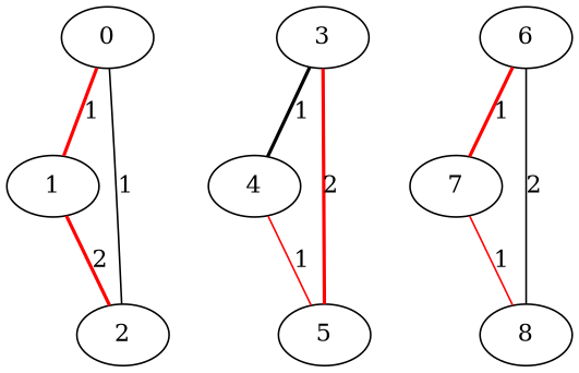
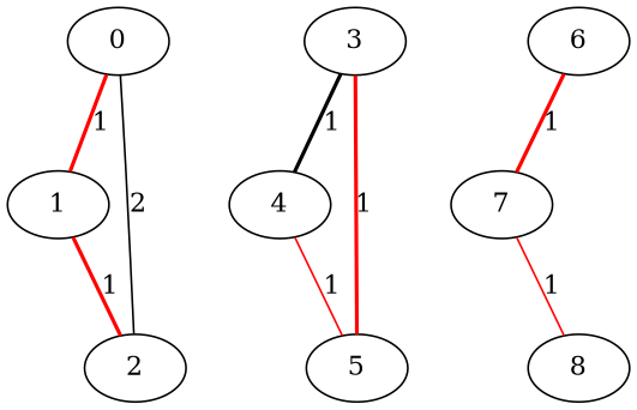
  graph {
    edge [color=red style=bold]
    0
    1
    2
    3
    4
    5
    6
    7
    8
    0 -- 1 [label=1]
-   1 -- 2 [label=2]
-   2 -- 0 [label=1 color="" style=""]
+   1 -- 2 [label=1]
+   2 -- 0 [label=2 color="" style=""]
    3 -- 4 [color=black label=1]
    4 -- 5 [label=1 style=""]
-   5 -- 3 [label=2]
+   5 -- 3 [label=1]
    6 -- 7 [label=1]
    7 -- 8 [label=1 style=solid]
-   8 -- 6 [label=2 color="" style=""]
  }
